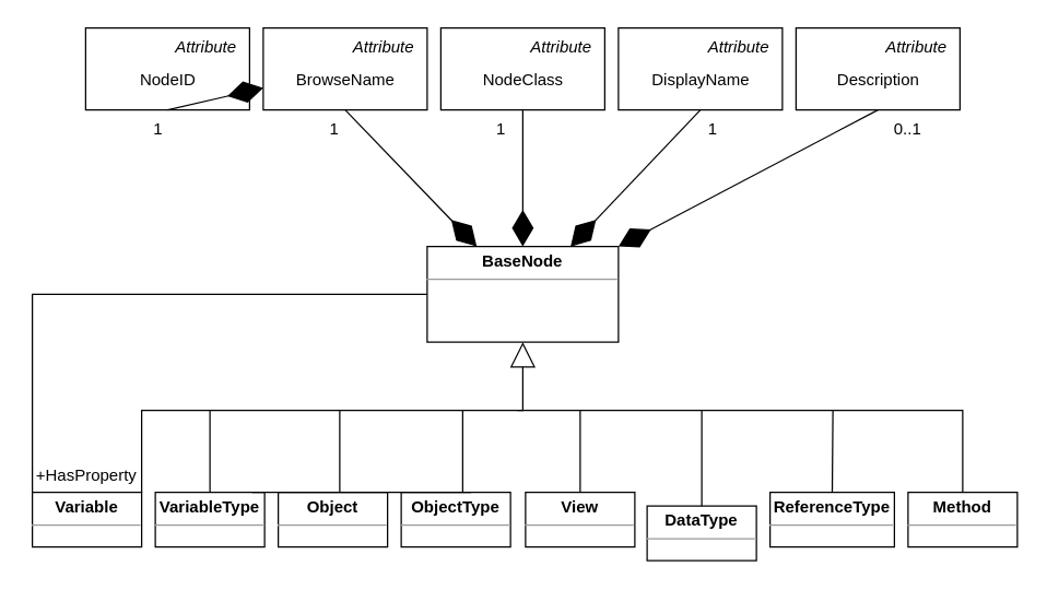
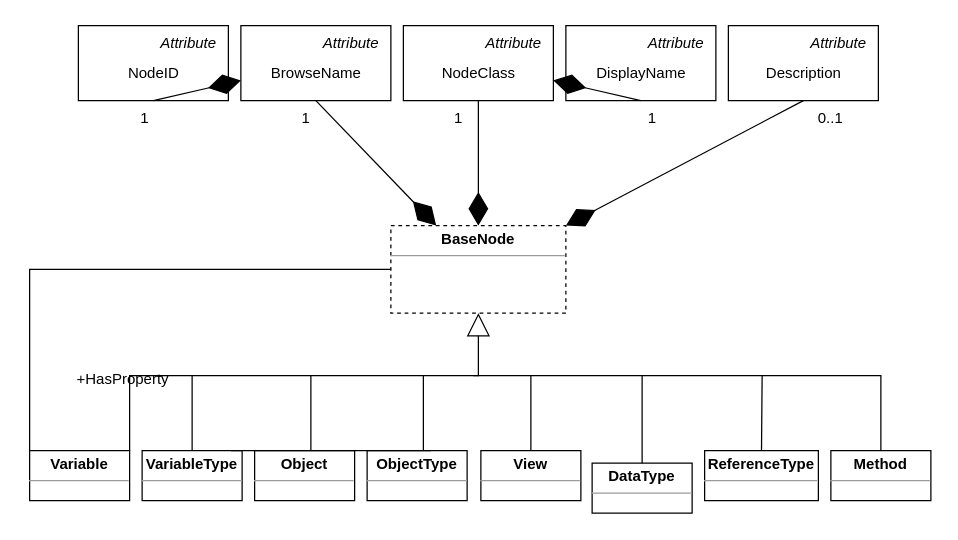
  <mxCell id="0" />
  <mxCell id="1" parent="0" />
- <mxCell id="2" value="&lt;p style=&quot;margin:0px;margin-top:4px;text-align:center;&quot;&gt;&lt;b&gt;BaseNode&lt;/b&gt;&lt;/p&gt;&lt;hr size=&quot;1&quot;&gt;&lt;div style=&quot;height:2px;&quot;&gt;&lt;/div&gt;" style="verticalAlign=top;align=left;overflow=fill;fontSize=12;fontFamily=Helvetica;html=1;rounded=0;glass=0;shadow=0;sketch=0;" vertex="1" parent="1"><mxGeometry x="312" y="180" width="140" height="70" as="geometry" /></mxCell>
+ <mxCell id="2" value="&lt;p style=&quot;margin:0px;margin-top:4px;text-align:center;&quot;&gt;&lt;b&gt;BaseNode&lt;/b&gt;&lt;/p&gt;&lt;hr size=&quot;1&quot;&gt;&lt;div style=&quot;height:2px;&quot;&gt;&lt;/div&gt;" style="verticalAlign=top;align=left;overflow=fill;fontSize=12;fontFamily=Helvetica;html=1;rounded=0;glass=0;shadow=0;sketch=0;dashed=1;" vertex="1" parent="1"><mxGeometry x="312" y="180" width="140" height="70" as="geometry" /></mxCell>
  <mxCell id="3" value="&lt;br&gt;NodeID" style="html=1;rounded=0;shadow=0;glass=0;sketch=0;" vertex="1" parent="1"><mxGeometry x="62" y="20" width="120" height="60" as="geometry" /></mxCell>
  <mxCell id="4" value="Attribute" style="text;strokeColor=none;fillColor=none;align=left;verticalAlign=top;spacingLeft=4;spacingRight=4;overflow=hidden;rotatable=0;points=[[0,0.5],[1,0.5]];portConstraint=eastwest;rounded=0;shadow=0;glass=0;sketch=0;fontStyle=2" vertex="1" parent="1"><mxGeometry x="122" y="20" width="60" height="20" as="geometry" /></mxCell>
  <mxCell id="5" value="&lt;br&gt;BrowseName" style="html=1;rounded=0;shadow=0;glass=0;sketch=0;" vertex="1" parent="1"><mxGeometry x="192" y="20" width="120" height="60" as="geometry" /></mxCell>
  <mxCell id="6" value="Attribute" style="text;strokeColor=none;fillColor=none;align=left;verticalAlign=top;spacingLeft=4;spacingRight=4;overflow=hidden;rotatable=0;points=[[0,0.5],[1,0.5]];portConstraint=eastwest;rounded=0;shadow=0;glass=0;sketch=0;fontStyle=2" vertex="1" parent="1"><mxGeometry x="252" y="20" width="60" height="20" as="geometry" /></mxCell>
  <mxCell id="7" value="&lt;br&gt;NodeClass" style="html=1;rounded=0;shadow=0;glass=0;sketch=0;" vertex="1" parent="1"><mxGeometry x="322" y="20" width="120" height="60" as="geometry" /></mxCell>
  <mxCell id="8" value="Attribute" style="text;strokeColor=none;fillColor=none;align=left;verticalAlign=top;spacingLeft=4;spacingRight=4;overflow=hidden;rotatable=0;points=[[0,0.5],[1,0.5]];portConstraint=eastwest;rounded=0;shadow=0;glass=0;sketch=0;fontStyle=2" vertex="1" parent="1"><mxGeometry x="382" y="20" width="60" height="20" as="geometry" /></mxCell>
  <mxCell id="9" value="&lt;br&gt;DisplayName" style="html=1;rounded=0;shadow=0;glass=0;sketch=0;" vertex="1" parent="1"><mxGeometry x="452" y="20" width="120" height="60" as="geometry" /></mxCell>
  <mxCell id="10" value="Attribute" style="text;strokeColor=none;fillColor=none;align=left;verticalAlign=top;spacingLeft=4;spacingRight=4;overflow=hidden;rotatable=0;points=[[0,0.5],[1,0.5]];portConstraint=eastwest;rounded=0;shadow=0;glass=0;sketch=0;fontStyle=2" vertex="1" parent="1"><mxGeometry x="512" y="20" width="60" height="20" as="geometry" /></mxCell>
  <mxCell id="11" value="&lt;br&gt;Description" style="html=1;rounded=0;shadow=0;glass=0;sketch=0;" vertex="1" parent="1"><mxGeometry x="582" y="20" width="120" height="60" as="geometry" /></mxCell>
  <mxCell id="12" value="Attribute" style="text;strokeColor=none;fillColor=none;align=left;verticalAlign=top;spacingLeft=4;spacingRight=4;overflow=hidden;rotatable=0;points=[[0,0.5],[1,0.5]];portConstraint=eastwest;rounded=0;shadow=0;glass=0;sketch=0;fontStyle=2" vertex="1" parent="1"><mxGeometry x="642" y="20" width="60" height="20" as="geometry" /></mxCell>
  <mxCell id="13" value="&lt;p style=&quot;margin:0px;margin-top:4px;text-align:center;&quot;&gt;&lt;b&gt;Variable&lt;/b&gt;&lt;/p&gt;&lt;hr size=&quot;1&quot;&gt;&lt;div style=&quot;height:2px;&quot;&gt;&lt;/div&gt;" style="verticalAlign=top;align=left;overflow=fill;fontSize=12;fontFamily=Helvetica;html=1;rounded=0;glass=0;shadow=0;sketch=0;" vertex="1" parent="1"><mxGeometry x="23" y="360" width="80" height="40" as="geometry" /></mxCell>
  <mxCell id="14" value="&lt;p style=&quot;margin:0px;margin-top:4px;text-align:center;&quot;&gt;&lt;b&gt;VariableType&lt;/b&gt;&lt;/p&gt;&lt;hr size=&quot;1&quot;&gt;&lt;div style=&quot;height:2px;&quot;&gt;&lt;/div&gt;" style="verticalAlign=top;align=left;overflow=fill;fontSize=12;fontFamily=Helvetica;html=1;rounded=0;glass=0;shadow=0;sketch=0;" vertex="1" parent="1"><mxGeometry x="113" y="360" width="80" height="40" as="geometry" /></mxCell>
  <mxCell id="15" value="&lt;p style=&quot;margin:0px;margin-top:4px;text-align:center;&quot;&gt;&lt;b&gt;Object&lt;/b&gt;&lt;/p&gt;&lt;hr size=&quot;1&quot;&gt;&lt;div style=&quot;height:2px;&quot;&gt;&lt;/div&gt;" style="verticalAlign=top;align=left;overflow=fill;fontSize=12;fontFamily=Helvetica;html=1;rounded=0;glass=0;shadow=0;sketch=0;" vertex="1" parent="1"><mxGeometry x="203" y="360" width="80" height="40" as="geometry" /></mxCell>
  <mxCell id="16" value="&lt;p style=&quot;margin:0px;margin-top:4px;text-align:center;&quot;&gt;&lt;b&gt;ObjectType&lt;/b&gt;&lt;/p&gt;&lt;hr size=&quot;1&quot;&gt;&lt;div style=&quot;height:2px;&quot;&gt;&lt;/div&gt;" style="verticalAlign=top;align=left;overflow=fill;fontSize=12;fontFamily=Helvetica;html=1;rounded=0;glass=0;shadow=0;sketch=0;" vertex="1" parent="1"><mxGeometry x="293" y="360" width="80" height="40" as="geometry" /></mxCell>
  <mxCell id="17" value="&lt;p style=&quot;margin:0px;margin-top:4px;text-align:center;&quot;&gt;&lt;b&gt;View&lt;/b&gt;&lt;/p&gt;&lt;hr size=&quot;1&quot;&gt;&lt;div style=&quot;height:2px;&quot;&gt;&lt;/div&gt;" style="verticalAlign=top;align=left;overflow=fill;fontSize=12;fontFamily=Helvetica;html=1;rounded=0;glass=0;shadow=0;sketch=0;" vertex="1" parent="1"><mxGeometry x="384" y="360" width="80" height="40" as="geometry" /></mxCell>
  <mxCell id="18" value="&lt;p style=&quot;margin:0px;margin-top:4px;text-align:center;&quot;&gt;&lt;b&gt;DataType&lt;/b&gt;&lt;/p&gt;&lt;hr size=&quot;1&quot;&gt;&lt;div style=&quot;height:2px;&quot;&gt;&lt;/div&gt;" style="verticalAlign=top;align=left;overflow=fill;fontSize=12;fontFamily=Helvetica;html=1;rounded=0;glass=0;shadow=0;sketch=0;" vertex="1" parent="1"><mxGeometry x="473" y="370" width="80" height="40" as="geometry" /></mxCell>
  <mxCell id="19" value="&lt;p style=&quot;margin:0px;margin-top:4px;text-align:center;&quot;&gt;&lt;b&gt;Method&lt;/b&gt;&lt;/p&gt;&lt;hr size=&quot;1&quot;&gt;&lt;div style=&quot;height:2px;&quot;&gt;&lt;/div&gt;" style="verticalAlign=top;align=left;overflow=fill;fontSize=12;fontFamily=Helvetica;html=1;rounded=0;glass=0;shadow=0;sketch=0;" vertex="1" parent="1"><mxGeometry x="664" y="360" width="80" height="40" as="geometry" /></mxCell>
  <mxCell id="20" value="&lt;p style=&quot;margin:0px;margin-top:4px;text-align:center;&quot;&gt;&lt;b&gt;ReferenceType&lt;/b&gt;&lt;/p&gt;&lt;hr size=&quot;1&quot;&gt;&lt;div style=&quot;height:2px;&quot;&gt;&lt;/div&gt;" style="verticalAlign=top;align=left;overflow=fill;fontSize=12;fontFamily=Helvetica;html=1;rounded=0;glass=0;shadow=0;sketch=0;" vertex="1" parent="1"><mxGeometry x="563" y="360" width="91" height="40" as="geometry" /></mxCell>
  <mxCell id="21" value="" style="endArrow=diamondThin;endFill=1;endSize=24;html=1;rounded=0;exitX=0.5;exitY=1;exitDx=0;exitDy=0;" edge="1" parent="1" source="3" target="5"><mxGeometry width="160" relative="1" as="geometry"><mxPoint x="117" y="140" as="sourcePoint" /><mxPoint x="277" y="140" as="targetPoint" /></mxGeometry></mxCell>
  <mxCell id="22" value="" style="endArrow=diamondThin;endFill=1;endSize=24;html=1;rounded=0;exitX=0.5;exitY=1;exitDx=0;exitDy=0;" edge="1" parent="1" source="5" target="2"><mxGeometry width="160" relative="1" as="geometry"><mxPoint x="98" y="210" as="sourcePoint" /><mxPoint x="258" y="210" as="targetPoint" /></mxGeometry></mxCell>
  <mxCell id="23" value="" style="endArrow=diamondThin;endFill=1;endSize=24;html=1;rounded=0;exitX=0.5;exitY=1;exitDx=0;exitDy=0;" edge="1" parent="1" source="7" target="2"><mxGeometry width="160" relative="1" as="geometry"><mxPoint x="398" y="90" as="sourcePoint" /><mxPoint x="494.296" y="190" as="targetPoint" /></mxGeometry></mxCell>
- <mxCell id="24" value="" style="endArrow=diamondThin;endFill=1;endSize=24;html=1;rounded=0;exitX=0.5;exitY=1;exitDx=0;exitDy=0;entryX=0.75;entryY=0;entryDx=0;entryDy=0;" edge="1" parent="1" source="9" target="2"><mxGeometry width="160" relative="1" as="geometry"><mxPoint x="392" y="90" as="sourcePoint" /><mxPoint x="392" y="190" as="targetPoint" /></mxGeometry></mxCell>
+ <mxCell id="24" value="" style="endArrow=diamondThin;endFill=1;endSize=24;html=1;rounded=0;exitX=0.5;exitY=1;exitDx=0;exitDy=0;" edge="1" parent="1" source="9" target="7"><mxGeometry width="160" relative="1" as="geometry"><mxPoint x="392" y="90" as="sourcePoint" /><mxPoint x="392" y="190" as="targetPoint" /></mxGeometry></mxCell>
  <mxCell id="25" value="" style="endArrow=diamondThin;endFill=1;endSize=24;html=1;rounded=0;exitX=0.5;exitY=1;exitDx=0;exitDy=0;entryX=1;entryY=0;entryDx=0;entryDy=0;" edge="1" parent="1" source="11" target="2"><mxGeometry width="160" relative="1" as="geometry"><mxPoint x="402" y="100" as="sourcePoint" /><mxPoint x="402" y="200" as="targetPoint" /></mxGeometry></mxCell>
  <mxCell id="26" value="" style="endArrow=block;endSize=16;endFill=0;html=1;rounded=0;exitX=1;exitY=0;exitDx=0;exitDy=0;entryX=0.5;entryY=1;entryDx=0;entryDy=0;" edge="1" parent="1" source="13" target="2"><mxGeometry width="160" relative="1" as="geometry"><mxPoint x="88" y="320" as="sourcePoint" /><mxPoint x="248" y="320" as="targetPoint" /><Array as="points"><mxPoint x="103" y="300" /><mxPoint x="382" y="300" /></Array></mxGeometry></mxCell>
- <mxCell id="27" value="+HasProperty" style="text;strokeColor=none;fillColor=none;align=left;verticalAlign=top;spacingLeft=4;spacingRight=4;overflow=hidden;rotatable=0;points=[[0,0.5],[1,0.5]];portConstraint=eastwest;rounded=0;shadow=0;glass=0;sketch=0;" vertex="1" parent="1"><mxGeometry x="20" y="334" width="86" height="26" as="geometry" /></mxCell>
+ <mxCell id="27" value="+HasProperty" style="text;strokeColor=none;fillColor=none;align=left;verticalAlign=top;spacingLeft=4;spacingRight=4;overflow=hidden;rotatable=0;points=[[0,0.5],[1,0.5]];portConstraint=eastwest;rounded=0;shadow=0;glass=0;sketch=0;" vertex="1" parent="1"><mxGeometry x="55" y="289" width="86" height="26" as="geometry" /></mxCell>
  <mxCell id="28" value="" style="endArrow=none;html=1;rounded=0;exitX=0;exitY=0;exitDx=0;exitDy=0;entryX=0;entryY=0.5;entryDx=0;entryDy=0;" edge="1" parent="1" source="13" target="2"><mxGeometry relative="1" as="geometry"><mxPoint x="458" y="260" as="sourcePoint" /><mxPoint x="618" y="260" as="targetPoint" /><Array as="points"><mxPoint x="23" y="215" /></Array></mxGeometry></mxCell>
  <mxCell id="29" value="" style="endArrow=none;html=1;rounded=0;exitX=0.5;exitY=0;exitDx=0;exitDy=0;" edge="1" parent="1" source="14"><mxGeometry relative="1" as="geometry"><mxPoint x="158" y="330" as="sourcePoint" /><mxPoint x="153" y="300" as="targetPoint" /></mxGeometry></mxCell>
  <mxCell id="30" value="" style="endArrow=none;html=1;rounded=0;entryX=0.5;entryY=0;entryDx=0;entryDy=0;" edge="1" parent="1" target="19"><mxGeometry relative="1" as="geometry"><mxPoint x="378" y="300" as="sourcePoint" /><mxPoint x="688" y="320" as="targetPoint" /><Array as="points"><mxPoint x="704" y="300" /></Array></mxGeometry></mxCell>
  <mxCell id="31" value="" style="endArrow=none;html=1;rounded=0;entryX=0.5;entryY=0;entryDx=0;entryDy=0;" edge="1" parent="1" target="20"><mxGeometry relative="1" as="geometry"><mxPoint x="609" y="300" as="sourcePoint" /><mxPoint x="572" y="320" as="targetPoint" /></mxGeometry></mxCell>
  <mxCell id="32" value="" style="endArrow=none;html=1;rounded=0;" edge="1" parent="1"><mxGeometry relative="1" as="geometry"><mxPoint x="184" y="360" as="sourcePoint" /><mxPoint x="344" y="360" as="targetPoint" /></mxGeometry></mxCell>
  <mxCell id="33" value="" style="endArrow=none;html=1;rounded=0;entryX=0.5;entryY=0;entryDx=0;entryDy=0;" edge="1" parent="1" target="18"><mxGeometry relative="1" as="geometry"><mxPoint x="513" y="300" as="sourcePoint" /><mxPoint x="557" y="334" as="targetPoint" /></mxGeometry></mxCell>
  <mxCell id="34" value="" style="endArrow=none;html=1;rounded=0;entryX=0.5;entryY=0;entryDx=0;entryDy=0;" edge="1" parent="1" target="17"><mxGeometry relative="1" as="geometry"><mxPoint x="424" y="300" as="sourcePoint" /><mxPoint x="518" y="334" as="targetPoint" /></mxGeometry></mxCell>
  <mxCell id="35" value="" style="endArrow=none;html=1;rounded=0;" edge="1" parent="1"><mxGeometry relative="1" as="geometry"><mxPoint x="338" y="300" as="sourcePoint" /><mxPoint x="338" y="360" as="targetPoint" /></mxGeometry></mxCell>
  <mxCell id="36" value="" style="endArrow=none;html=1;rounded=0;" edge="1" parent="1"><mxGeometry relative="1" as="geometry"><mxPoint x="248" y="300" as="sourcePoint" /><mxPoint x="248" y="360" as="targetPoint" /></mxGeometry></mxCell>
  <mxCell id="37" value="1" style="text;strokeColor=none;fillColor=none;spacingLeft=4;spacingRight=4;overflow=hidden;rotatable=0;points=[[0,0.5],[1,0.5]];portConstraint=eastwest;fontSize=12;rounded=0;shadow=0;glass=0;sketch=0;" vertex="1" parent="1"><mxGeometry x="106" y="80" width="16" height="20" as="geometry" /></mxCell>
  <mxCell id="38" value="1" style="text;strokeColor=none;fillColor=none;spacingLeft=4;spacingRight=4;overflow=hidden;rotatable=0;points=[[0,0.5],[1,0.5]];portConstraint=eastwest;fontSize=12;rounded=0;shadow=0;glass=0;sketch=0;" vertex="1" parent="1"><mxGeometry x="235" y="80" width="16" height="20" as="geometry" /></mxCell>
  <mxCell id="39" value="1" style="text;strokeColor=none;fillColor=none;spacingLeft=4;spacingRight=4;overflow=hidden;rotatable=0;points=[[0,0.5],[1,0.5]];portConstraint=eastwest;fontSize=12;rounded=0;shadow=0;glass=0;sketch=0;" vertex="1" parent="1"><mxGeometry x="357" y="80" width="16" height="20" as="geometry" /></mxCell>
  <mxCell id="40" value="1" style="text;strokeColor=none;fillColor=none;spacingLeft=4;spacingRight=4;overflow=hidden;rotatable=0;points=[[0,0.5],[1,0.5]];portConstraint=eastwest;fontSize=12;rounded=0;shadow=0;glass=0;sketch=0;" vertex="1" parent="1"><mxGeometry x="512" y="80" width="16" height="20" as="geometry" /></mxCell>
  <mxCell id="41" value="0..1" style="text;strokeColor=none;fillColor=none;spacingLeft=4;spacingRight=4;overflow=hidden;rotatable=0;points=[[0,0.5],[1,0.5]];portConstraint=eastwest;fontSize=12;rounded=0;shadow=0;glass=0;sketch=0;" vertex="1" parent="1"><mxGeometry x="648" y="80" width="30" height="20" as="geometry" /></mxCell>
